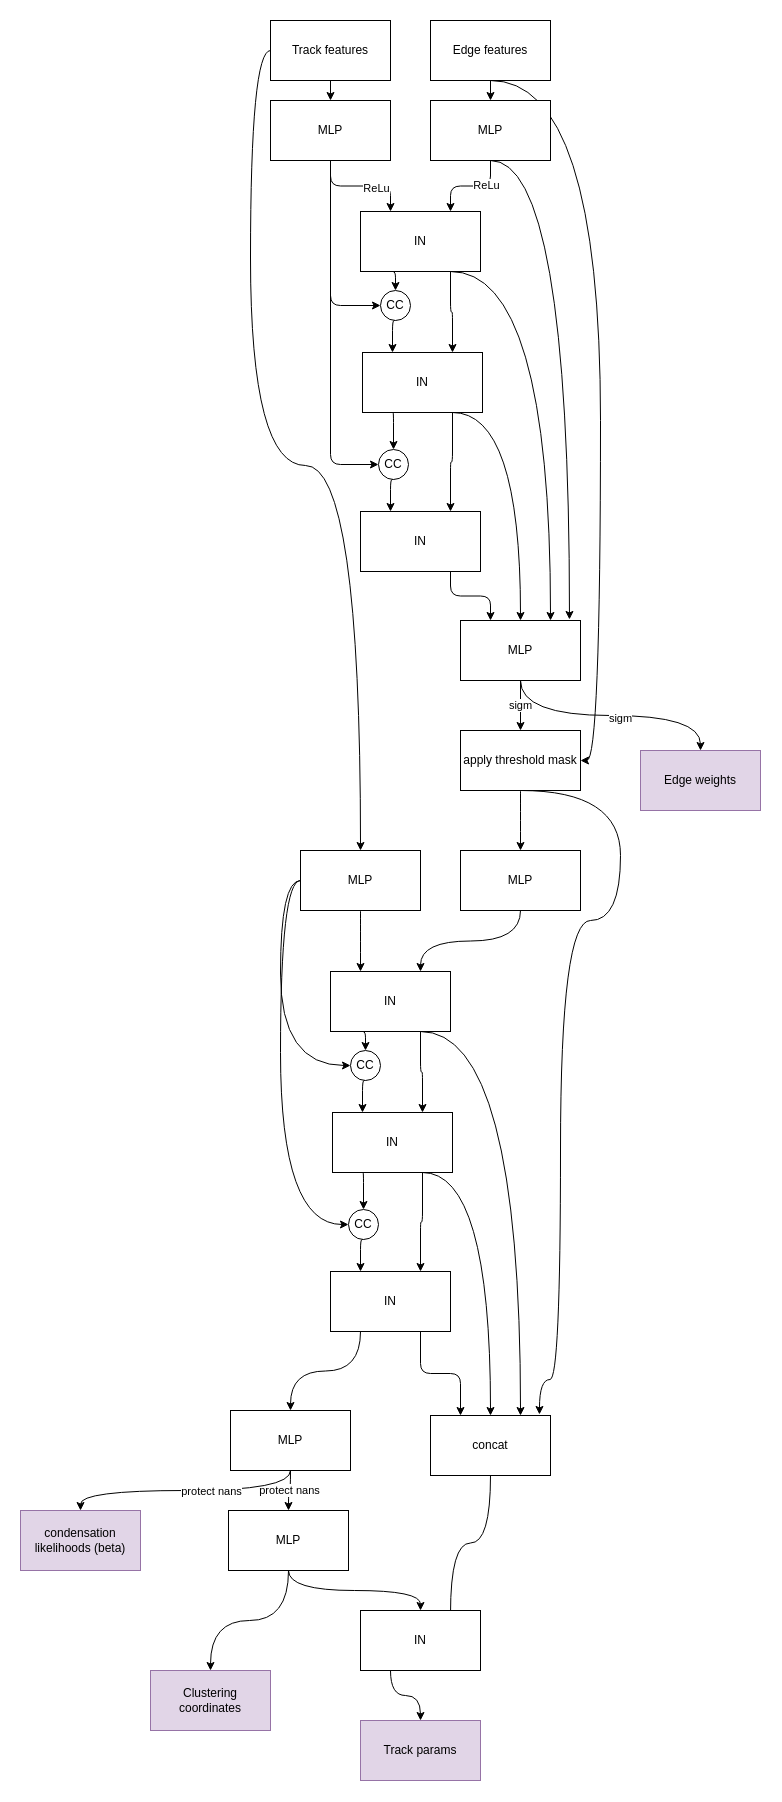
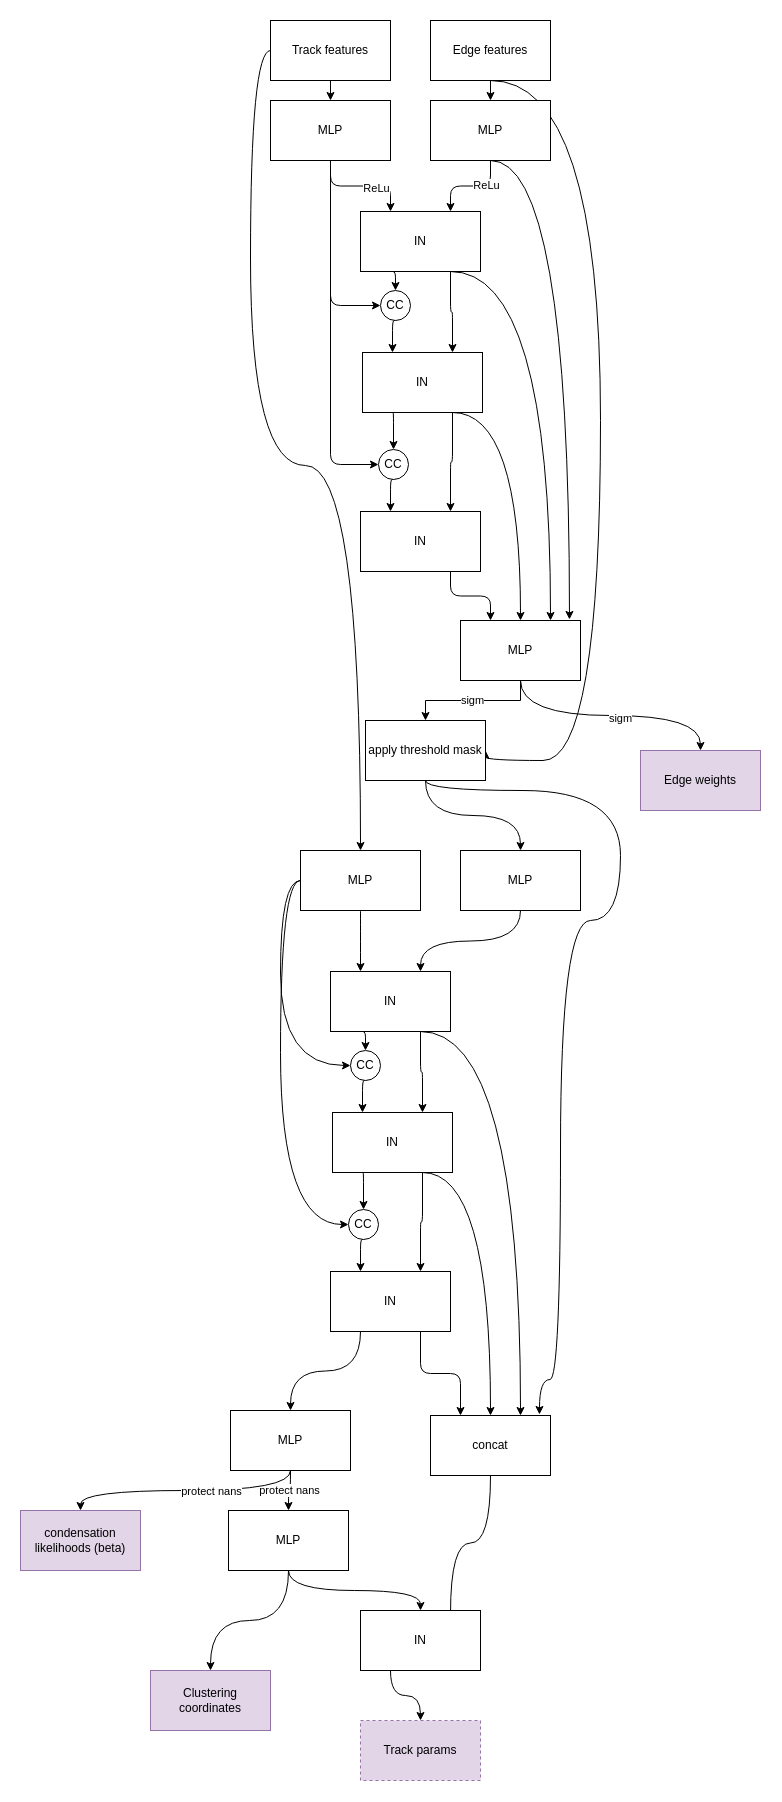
  <mxCell id="0" />
  <mxCell id="1" parent="0" />
  <mxCell id="2" style="edgeStyle=orthogonalEdgeStyle;rounded=1;orthogonalLoop=1;jettySize=auto;html=1;exitX=0.5;exitY=1;exitDx=0;exitDy=0;entryX=0.5;entryY=0;entryDx=0;entryDy=0;" edge="1" parent="1" source="4" target="12"><mxGeometry relative="1" as="geometry" /></mxCell>
  <mxCell id="3" style="edgeStyle=orthogonalEdgeStyle;curved=1;orthogonalLoop=1;jettySize=auto;html=1;exitX=0;exitY=0.5;exitDx=0;exitDy=0;entryX=0.5;entryY=0;entryDx=0;entryDy=0;" edge="1" parent="1" source="4" target="40"><mxGeometry relative="1" as="geometry" /></mxCell>
  <mxCell id="4" value="Track features" style="rounded=0;whiteSpace=wrap;html=1;" parent="1" vertex="1"><mxGeometry x="270" y="20" width="120" height="60" as="geometry" /></mxCell>
  <mxCell id="5" style="edgeStyle=orthogonalEdgeStyle;rounded=1;orthogonalLoop=1;jettySize=auto;html=1;exitX=0.5;exitY=1;exitDx=0;exitDy=0;entryX=0.5;entryY=0;entryDx=0;entryDy=0;" edge="1" parent="1" source="7" target="16"><mxGeometry relative="1" as="geometry" /></mxCell>
  <mxCell id="6" style="edgeStyle=orthogonalEdgeStyle;orthogonalLoop=1;jettySize=auto;html=1;exitX=0.5;exitY=1;exitDx=0;exitDy=0;entryX=1;entryY=0.5;entryDx=0;entryDy=0;curved=1;" edge="1" parent="1" source="7" target="36"><mxGeometry relative="1" as="geometry"><Array as="points"><mxPoint x="600" y="80" /><mxPoint x="600" y="760" /></Array></mxGeometry></mxCell>
  <mxCell id="7" value="Edge features" style="rounded=0;whiteSpace=wrap;html=1;" parent="1" vertex="1"><mxGeometry x="430" y="20" width="120" height="60" as="geometry" /></mxCell>
  <mxCell id="8" style="edgeStyle=orthogonalEdgeStyle;rounded=1;orthogonalLoop=1;jettySize=auto;html=1;exitX=0.5;exitY=1;exitDx=0;exitDy=0;entryX=0.25;entryY=0;entryDx=0;entryDy=0;" edge="1" parent="1" source="12" target="20"><mxGeometry relative="1" as="geometry" /></mxCell>
  <mxCell id="9" value="ReLu" style="edgeLabel;html=1;align=center;verticalAlign=middle;resizable=0;points=[];" vertex="1" connectable="0" parent="8"><mxGeometry x="0.27" y="-1" relative="1" as="geometry"><mxPoint x="1" y="1" as="offset" /></mxGeometry></mxCell>
  <mxCell id="10" style="edgeStyle=orthogonalEdgeStyle;rounded=1;orthogonalLoop=1;jettySize=auto;html=1;exitX=0.5;exitY=1;exitDx=0;exitDy=0;entryX=0;entryY=0.5;entryDx=0;entryDy=0;" edge="1" parent="1" source="12" target="25"><mxGeometry relative="1" as="geometry"><mxPoint x="330" y="320" as="targetPoint" /></mxGeometry></mxCell>
  <mxCell id="11" style="edgeStyle=orthogonalEdgeStyle;rounded=1;orthogonalLoop=1;jettySize=auto;html=1;entryX=0;entryY=0.5;entryDx=0;entryDy=0;" edge="1" parent="1" source="12" target="30"><mxGeometry relative="1" as="geometry" /></mxCell>
  <mxCell id="12" value="MLP" style="rounded=0;whiteSpace=wrap;html=1;" parent="1" vertex="1"><mxGeometry x="270" y="100" width="120" height="60" as="geometry" /></mxCell>
  <mxCell id="13" style="edgeStyle=orthogonalEdgeStyle;rounded=1;orthogonalLoop=1;jettySize=auto;html=1;exitX=0.5;exitY=1;exitDx=0;exitDy=0;entryX=0.75;entryY=0;entryDx=0;entryDy=0;" edge="1" parent="1" source="16" target="20"><mxGeometry relative="1" as="geometry" /></mxCell>
  <mxCell id="14" value="ReLu" style="edgeLabel;html=1;align=center;verticalAlign=middle;resizable=0;points=[];" vertex="1" connectable="0" parent="13"><mxGeometry x="-0.33" y="-1" relative="1" as="geometry"><mxPoint as="offset" /></mxGeometry></mxCell>
  <mxCell id="15" style="edgeStyle=orthogonalEdgeStyle;orthogonalLoop=1;jettySize=auto;html=1;exitX=0.5;exitY=1;exitDx=0;exitDy=0;entryX=0.908;entryY=-0.017;entryDx=0;entryDy=0;entryPerimeter=0;curved=1;" edge="1" parent="1" source="16" target="34"><mxGeometry relative="1" as="geometry"><mxPoint x="568.96" y="611.02" as="targetPoint" /><Array as="points"><mxPoint x="569" y="160" /></Array></mxGeometry></mxCell>
  <mxCell id="16" value="MLP" style="rounded=0;whiteSpace=wrap;html=1;" vertex="1" parent="1"><mxGeometry x="430" y="100" width="120" height="60" as="geometry" /></mxCell>
  <mxCell id="17" style="edgeStyle=orthogonalEdgeStyle;rounded=1;orthogonalLoop=1;jettySize=auto;html=1;exitX=0.25;exitY=1;exitDx=0;exitDy=0;entryX=0.5;entryY=0;entryDx=0;entryDy=0;" edge="1" parent="1" source="20" target="25"><mxGeometry relative="1" as="geometry" /></mxCell>
  <mxCell id="18" style="edgeStyle=orthogonalEdgeStyle;rounded=1;orthogonalLoop=1;jettySize=auto;html=1;exitX=0.75;exitY=1;exitDx=0;exitDy=0;entryX=0.75;entryY=0;entryDx=0;entryDy=0;" edge="1" parent="1" source="20" target="23"><mxGeometry relative="1" as="geometry" /></mxCell>
  <mxCell id="19" style="edgeStyle=orthogonalEdgeStyle;orthogonalLoop=1;jettySize=auto;html=1;exitX=0.75;exitY=1;exitDx=0;exitDy=0;entryX=0.75;entryY=0;entryDx=0;entryDy=0;curved=1;" edge="1" parent="1" source="20" target="34"><mxGeometry relative="1" as="geometry"><mxPoint x="550" y="610" as="targetPoint" /><Array as="points"><mxPoint x="550" y="271" /></Array></mxGeometry></mxCell>
  <mxCell id="20" value="IN" style="rounded=0;whiteSpace=wrap;html=1;" vertex="1" parent="1"><mxGeometry x="360" y="211" width="120" height="60" as="geometry" /></mxCell>
  <mxCell id="21" style="edgeStyle=orthogonalEdgeStyle;rounded=1;orthogonalLoop=1;jettySize=auto;html=1;exitX=0.25;exitY=1;exitDx=0;exitDy=0;entryX=0.5;entryY=0;entryDx=0;entryDy=0;" edge="1" parent="1" source="23" target="30"><mxGeometry relative="1" as="geometry" /></mxCell>
  <mxCell id="22" style="edgeStyle=orthogonalEdgeStyle;orthogonalLoop=1;jettySize=auto;html=1;exitX=0.75;exitY=1;exitDx=0;exitDy=0;entryX=0.5;entryY=0;entryDx=0;entryDy=0;curved=1;" edge="1" parent="1" source="23" target="34"><mxGeometry relative="1" as="geometry"><mxPoint x="520" y="610" as="targetPoint" /><Array as="points"><mxPoint x="520" y="412" /></Array></mxGeometry></mxCell>
  <mxCell id="23" value="IN" style="rounded=0;whiteSpace=wrap;html=1;" vertex="1" parent="1"><mxGeometry x="362" y="352" width="120" height="60" as="geometry" /></mxCell>
  <mxCell id="24" style="edgeStyle=orthogonalEdgeStyle;rounded=1;orthogonalLoop=1;jettySize=auto;html=1;exitX=0.5;exitY=1;exitDx=0;exitDy=0;entryX=0.25;entryY=0;entryDx=0;entryDy=0;" edge="1" parent="1" source="25" target="23"><mxGeometry relative="1" as="geometry" /></mxCell>
  <mxCell id="25" value="CC" style="ellipse;whiteSpace=wrap;html=1;" vertex="1" parent="1"><mxGeometry x="380" y="290" width="30" height="30" as="geometry" /></mxCell>
  <mxCell id="26" style="edgeStyle=orthogonalEdgeStyle;rounded=1;orthogonalLoop=1;jettySize=auto;html=1;exitX=0.75;exitY=1;exitDx=0;exitDy=0;entryX=0.75;entryY=0;entryDx=0;entryDy=0;" edge="1" parent="1" target="28" source="23"><mxGeometry relative="1" as="geometry"><mxPoint x="448" y="430" as="sourcePoint" /></mxGeometry></mxCell>
  <mxCell id="27" style="edgeStyle=orthogonalEdgeStyle;rounded=1;orthogonalLoop=1;jettySize=auto;html=1;exitX=0.75;exitY=1;exitDx=0;exitDy=0;entryX=0.25;entryY=0;entryDx=0;entryDy=0;" edge="1" parent="1" source="28" target="34"><mxGeometry relative="1" as="geometry"><mxPoint x="490" y="610" as="targetPoint" /></mxGeometry></mxCell>
  <mxCell id="28" value="IN" style="rounded=0;whiteSpace=wrap;html=1;" vertex="1" parent="1"><mxGeometry x="360" y="511" width="120" height="60" as="geometry" /></mxCell>
  <mxCell id="29" style="edgeStyle=orthogonalEdgeStyle;rounded=1;orthogonalLoop=1;jettySize=auto;html=1;exitX=0.5;exitY=1;exitDx=0;exitDy=0;entryX=0.25;entryY=0;entryDx=0;entryDy=0;" edge="1" parent="1" source="30" target="28"><mxGeometry relative="1" as="geometry" /></mxCell>
  <mxCell id="30" value="CC" style="ellipse;whiteSpace=wrap;html=1;" vertex="1" parent="1"><mxGeometry x="378" y="449" width="30" height="30" as="geometry" /></mxCell>
  <mxCell id="31" value="sigm" style="edgeStyle=orthogonalEdgeStyle;rounded=0;orthogonalLoop=1;jettySize=auto;html=1;exitX=0.5;exitY=1;exitDx=0;exitDy=0;entryX=0.5;entryY=0;entryDx=0;entryDy=0;" edge="1" parent="1" source="34" target="36"><mxGeometry relative="1" as="geometry" /></mxCell>
  <mxCell id="32" style="edgeStyle=orthogonalEdgeStyle;curved=1;orthogonalLoop=1;jettySize=auto;html=1;exitX=0.5;exitY=1;exitDx=0;exitDy=0;entryX=0.5;entryY=0;entryDx=0;entryDy=0;" edge="1" parent="1" source="34" target="72"><mxGeometry relative="1" as="geometry" /></mxCell>
  <mxCell id="33" value="sigm" style="edgeLabel;html=1;align=center;verticalAlign=middle;resizable=0;points=[];" vertex="1" connectable="0" parent="32"><mxGeometry x="0.062" y="-2" relative="1" as="geometry"><mxPoint x="1" as="offset" /></mxGeometry></mxCell>
  <mxCell id="34" value="MLP" style="rounded=0;whiteSpace=wrap;html=1;" vertex="1" parent="1"><mxGeometry x="460" y="620" width="120" height="60" as="geometry" /></mxCell>
  <mxCell id="35" style="edgeStyle=orthogonalEdgeStyle;curved=1;orthogonalLoop=1;jettySize=auto;html=1;exitX=0.5;exitY=1;exitDx=0;exitDy=0;entryX=0.5;entryY=0;entryDx=0;entryDy=0;" edge="1" parent="1" source="36" target="42"><mxGeometry relative="1" as="geometry" /></mxCell>
- <mxCell id="36" value="apply threshold mask" style="rounded=0;whiteSpace=wrap;html=1;" vertex="1" parent="1"><mxGeometry x="460" y="730" width="120" height="60" as="geometry" /></mxCell>
+ <mxCell id="36" value="apply threshold mask" style="rounded=0;whiteSpace=wrap;html=1;" vertex="1" parent="1"><mxGeometry x="365" y="720" width="120" height="60" as="geometry" /></mxCell>
  <mxCell id="37" style="edgeStyle=orthogonalEdgeStyle;curved=1;orthogonalLoop=1;jettySize=auto;html=1;exitX=0.5;exitY=1;exitDx=0;exitDy=0;entryX=0.25;entryY=0;entryDx=0;entryDy=0;" edge="1" parent="1" source="40" target="47"><mxGeometry relative="1" as="geometry" /></mxCell>
  <mxCell id="38" style="edgeStyle=orthogonalEdgeStyle;curved=1;orthogonalLoop=1;jettySize=auto;html=1;exitX=0;exitY=0.5;exitDx=0;exitDy=0;entryX=0;entryY=0.5;entryDx=0;entryDy=0;" edge="1" parent="1" source="40" target="52"><mxGeometry relative="1" as="geometry" /></mxCell>
  <mxCell id="39" style="edgeStyle=orthogonalEdgeStyle;curved=1;orthogonalLoop=1;jettySize=auto;html=1;exitX=0;exitY=0.5;exitDx=0;exitDy=0;entryX=0;entryY=0.5;entryDx=0;entryDy=0;" edge="1" parent="1" source="40" target="58"><mxGeometry relative="1" as="geometry" /></mxCell>
  <mxCell id="40" value="MLP" style="rounded=0;whiteSpace=wrap;html=1;" vertex="1" parent="1"><mxGeometry x="300" y="850" width="120" height="60" as="geometry" /></mxCell>
  <mxCell id="41" style="edgeStyle=orthogonalEdgeStyle;curved=1;orthogonalLoop=1;jettySize=auto;html=1;exitX=0.5;exitY=1;exitDx=0;exitDy=0;entryX=0.75;entryY=0;entryDx=0;entryDy=0;" edge="1" parent="1" source="42" target="47"><mxGeometry relative="1" as="geometry" /></mxCell>
  <mxCell id="42" value="MLP" style="rounded=0;whiteSpace=wrap;html=1;" vertex="1" parent="1"><mxGeometry x="460" y="850" width="120" height="60" as="geometry" /></mxCell>
  <mxCell id="43" style="edgeStyle=orthogonalEdgeStyle;orthogonalLoop=1;jettySize=auto;html=1;exitX=0.5;exitY=1;exitDx=0;exitDy=0;entryX=0.908;entryY=-0.017;entryDx=0;entryDy=0;entryPerimeter=0;curved=1;" edge="1" parent="1" target="60" source="36"><mxGeometry relative="1" as="geometry"><mxPoint x="460" y="920" as="sourcePoint" /><mxPoint x="538.96" y="1371.02" as="targetPoint" /><Array as="points"><mxPoint x="620" y="790" /><mxPoint x="620" y="920" /><mxPoint x="560" y="920" /><mxPoint x="560" y="1379" /></Array></mxGeometry></mxCell>
  <mxCell id="44" style="edgeStyle=orthogonalEdgeStyle;rounded=1;orthogonalLoop=1;jettySize=auto;html=1;exitX=0.25;exitY=1;exitDx=0;exitDy=0;entryX=0.5;entryY=0;entryDx=0;entryDy=0;" edge="1" parent="1" source="47" target="52"><mxGeometry relative="1" as="geometry" /></mxCell>
  <mxCell id="45" style="edgeStyle=orthogonalEdgeStyle;rounded=1;orthogonalLoop=1;jettySize=auto;html=1;exitX=0.75;exitY=1;exitDx=0;exitDy=0;entryX=0.75;entryY=0;entryDx=0;entryDy=0;" edge="1" parent="1" source="47" target="50"><mxGeometry relative="1" as="geometry" /></mxCell>
  <mxCell id="46" style="edgeStyle=orthogonalEdgeStyle;orthogonalLoop=1;jettySize=auto;html=1;exitX=0.75;exitY=1;exitDx=0;exitDy=0;entryX=0.75;entryY=0;entryDx=0;entryDy=0;curved=1;" edge="1" parent="1" source="47" target="60"><mxGeometry relative="1" as="geometry"><mxPoint x="520" y="1370" as="targetPoint" /><Array as="points"><mxPoint x="520" y="1031" /></Array></mxGeometry></mxCell>
  <mxCell id="47" value="IN" style="rounded=0;whiteSpace=wrap;html=1;" vertex="1" parent="1"><mxGeometry x="330" y="971" width="120" height="60" as="geometry" /></mxCell>
  <mxCell id="48" style="edgeStyle=orthogonalEdgeStyle;rounded=1;orthogonalLoop=1;jettySize=auto;html=1;exitX=0.25;exitY=1;exitDx=0;exitDy=0;entryX=0.5;entryY=0;entryDx=0;entryDy=0;" edge="1" parent="1" source="50" target="58"><mxGeometry relative="1" as="geometry" /></mxCell>
  <mxCell id="49" style="edgeStyle=orthogonalEdgeStyle;orthogonalLoop=1;jettySize=auto;html=1;exitX=0.75;exitY=1;exitDx=0;exitDy=0;entryX=0.5;entryY=0;entryDx=0;entryDy=0;curved=1;" edge="1" parent="1" source="50" target="60"><mxGeometry relative="1" as="geometry"><mxPoint x="490" y="1370" as="targetPoint" /><Array as="points"><mxPoint x="490" y="1172" /></Array></mxGeometry></mxCell>
  <mxCell id="50" value="IN" style="rounded=0;whiteSpace=wrap;html=1;" vertex="1" parent="1"><mxGeometry x="332" y="1112" width="120" height="60" as="geometry" /></mxCell>
  <mxCell id="51" style="edgeStyle=orthogonalEdgeStyle;rounded=1;orthogonalLoop=1;jettySize=auto;html=1;exitX=0.5;exitY=1;exitDx=0;exitDy=0;entryX=0.25;entryY=0;entryDx=0;entryDy=0;" edge="1" parent="1" source="52" target="50"><mxGeometry relative="1" as="geometry" /></mxCell>
  <mxCell id="52" value="CC" style="ellipse;whiteSpace=wrap;html=1;" vertex="1" parent="1"><mxGeometry x="350" y="1050" width="30" height="30" as="geometry" /></mxCell>
  <mxCell id="53" style="edgeStyle=orthogonalEdgeStyle;rounded=1;orthogonalLoop=1;jettySize=auto;html=1;exitX=0.75;exitY=1;exitDx=0;exitDy=0;entryX=0.75;entryY=0;entryDx=0;entryDy=0;" edge="1" parent="1" source="50" target="56"><mxGeometry relative="1" as="geometry"><mxPoint x="418" y="1190" as="sourcePoint" /></mxGeometry></mxCell>
  <mxCell id="54" style="edgeStyle=orthogonalEdgeStyle;rounded=1;orthogonalLoop=1;jettySize=auto;html=1;exitX=0.75;exitY=1;exitDx=0;exitDy=0;entryX=0.25;entryY=0;entryDx=0;entryDy=0;" edge="1" parent="1" source="56" target="60"><mxGeometry relative="1" as="geometry"><mxPoint x="460" y="1370" as="targetPoint" /></mxGeometry></mxCell>
  <mxCell id="55" style="edgeStyle=orthogonalEdgeStyle;curved=1;orthogonalLoop=1;jettySize=auto;html=1;exitX=0.25;exitY=1;exitDx=0;exitDy=0;" edge="1" parent="1" source="56" target="64"><mxGeometry relative="1" as="geometry" /></mxCell>
  <mxCell id="56" value="IN" style="rounded=0;whiteSpace=wrap;html=1;" vertex="1" parent="1"><mxGeometry x="330" y="1271" width="120" height="60" as="geometry" /></mxCell>
  <mxCell id="57" style="edgeStyle=orthogonalEdgeStyle;rounded=1;orthogonalLoop=1;jettySize=auto;html=1;exitX=0.5;exitY=1;exitDx=0;exitDy=0;entryX=0.25;entryY=0;entryDx=0;entryDy=0;" edge="1" parent="1" source="58" target="56"><mxGeometry relative="1" as="geometry" /></mxCell>
  <mxCell id="58" value="CC" style="ellipse;whiteSpace=wrap;html=1;" vertex="1" parent="1"><mxGeometry x="348" y="1209" width="30" height="30" as="geometry" /></mxCell>
  <mxCell id="59" style="edgeStyle=orthogonalEdgeStyle;curved=1;orthogonalLoop=1;jettySize=auto;html=1;exitX=0.5;exitY=1;exitDx=0;exitDy=0;entryX=0.75;entryY=0.167;entryDx=0;entryDy=0;entryPerimeter=0;" edge="1" parent="1" source="60" target="69"><mxGeometry relative="1" as="geometry" /></mxCell>
  <mxCell id="60" value="concat" style="rounded=0;whiteSpace=wrap;html=1;" vertex="1" parent="1"><mxGeometry x="430" y="1415" width="120" height="60" as="geometry" /></mxCell>
  <mxCell id="61" value="protect nans" style="edgeStyle=orthogonalEdgeStyle;curved=1;orthogonalLoop=1;jettySize=auto;html=1;exitX=0.5;exitY=1;exitDx=0;exitDy=0;entryX=0.5;entryY=0;entryDx=0;entryDy=0;" edge="1" parent="1" source="64" target="67"><mxGeometry relative="1" as="geometry" /></mxCell>
  <mxCell id="62" style="edgeStyle=orthogonalEdgeStyle;curved=1;orthogonalLoop=1;jettySize=auto;html=1;exitX=0.5;exitY=1;exitDx=0;exitDy=0;" edge="1" parent="1" source="64" target="73"><mxGeometry relative="1" as="geometry" /></mxCell>
  <mxCell id="63" value="protect nans" style="edgeLabel;html=1;align=center;verticalAlign=middle;resizable=0;points=[];" vertex="1" connectable="0" parent="62"><mxGeometry x="-0.368" relative="1" as="geometry"><mxPoint x="-21" as="offset" /></mxGeometry></mxCell>
  <mxCell id="64" value="MLP" style="rounded=0;whiteSpace=wrap;html=1;" vertex="1" parent="1"><mxGeometry x="230" y="1410" width="120" height="60" as="geometry" /></mxCell>
  <mxCell id="65" style="edgeStyle=orthogonalEdgeStyle;curved=1;orthogonalLoop=1;jettySize=auto;html=1;exitX=0.5;exitY=1;exitDx=0;exitDy=0;" edge="1" parent="1" source="67" target="69"><mxGeometry relative="1" as="geometry" /></mxCell>
  <mxCell id="66" style="edgeStyle=orthogonalEdgeStyle;curved=1;orthogonalLoop=1;jettySize=auto;html=1;exitX=0.5;exitY=1;exitDx=0;exitDy=0;" edge="1" parent="1" source="67" target="71"><mxGeometry relative="1" as="geometry" /></mxCell>
  <mxCell id="67" value="MLP" style="rounded=0;whiteSpace=wrap;html=1;" vertex="1" parent="1"><mxGeometry x="228" y="1510" width="120" height="60" as="geometry" /></mxCell>
  <mxCell id="68" style="edgeStyle=orthogonalEdgeStyle;curved=1;orthogonalLoop=1;jettySize=auto;html=1;exitX=0.25;exitY=1;exitDx=0;exitDy=0;entryX=0.5;entryY=0;entryDx=0;entryDy=0;" edge="1" parent="1" source="69" target="70"><mxGeometry relative="1" as="geometry" /></mxCell>
  <mxCell id="69" value="IN" style="rounded=0;whiteSpace=wrap;html=1;" vertex="1" parent="1"><mxGeometry x="360" y="1610" width="120" height="60" as="geometry" /></mxCell>
- <mxCell id="70" value="Track params" style="rounded=0;whiteSpace=wrap;html=1;fillColor=#e1d5e7;strokeColor=#9673a6;" vertex="1" parent="1"><mxGeometry x="360" y="1720" width="120" height="60" as="geometry" /></mxCell>
+ <mxCell id="70" value="Track params" style="rounded=0;whiteSpace=wrap;html=1;fillColor=#e1d5e7;strokeColor=#9673a6;dashed=1;" vertex="1" parent="1"><mxGeometry x="360" y="1720" width="120" height="60" as="geometry" /></mxCell>
  <mxCell id="71" value="Clustering coordinates" style="rounded=0;whiteSpace=wrap;html=1;fillColor=#e1d5e7;strokeColor=#9673a6;" vertex="1" parent="1"><mxGeometry x="150" y="1670" width="120" height="60" as="geometry" /></mxCell>
  <mxCell id="72" value="Edge weights" style="rounded=0;whiteSpace=wrap;html=1;fillColor=#e1d5e7;strokeColor=#9673a6;" vertex="1" parent="1"><mxGeometry x="640" y="750" width="120" height="60" as="geometry" /></mxCell>
  <mxCell id="73" value="condensation likelihoods (beta)" style="rounded=0;whiteSpace=wrap;html=1;fillColor=#e1d5e7;strokeColor=#9673a6;" vertex="1" parent="1"><mxGeometry x="20" y="1510" width="120" height="60" as="geometry" /></mxCell>
